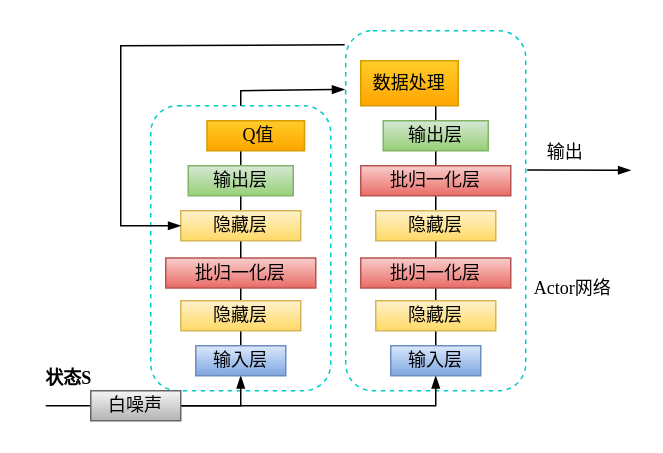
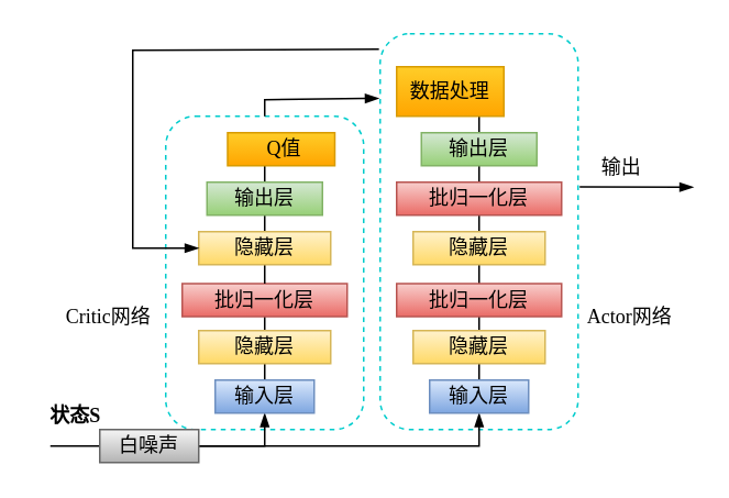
  <mxCell id="0" />
  <mxCell id="1" parent="0" />
  <mxCell id="2" value="" style="rounded=1;whiteSpace=wrap;html=1;strokeColor=#00CCCC;dashed=1;" vertex="1" parent="1"><mxGeometry x="230" y="20" width="120" height="240" as="geometry" /></mxCell>
  <mxCell id="3" value="" style="rounded=1;whiteSpace=wrap;html=1;strokeColor=#00CCCC;dashed=1;" vertex="1" parent="1"><mxGeometry x="100" y="70" width="120" height="190" as="geometry" /></mxCell>
  <mxCell id="4" style="edgeStyle=orthogonalEdgeStyle;rounded=0;orthogonalLoop=1;jettySize=auto;html=1;exitX=1;exitY=0.5;exitDx=0;exitDy=0;entryX=0.5;entryY=1;entryDx=0;entryDy=0;endArrow=blockThin;endFill=1;" edge="1" parent="1" source="7" target="12"><mxGeometry relative="1" as="geometry"><mxPoint x="290" y="240" as="targetPoint" /></mxGeometry></mxCell>
  <mxCell id="5" style="edgeStyle=orthogonalEdgeStyle;rounded=0;orthogonalLoop=1;jettySize=auto;html=1;entryX=0.5;entryY=1;entryDx=0;entryDy=0;endArrow=blockThin;endFill=1;" edge="1" parent="1" source="7" target="10"><mxGeometry relative="1" as="geometry"><mxPoint x="160" y="240" as="targetPoint" /><Array as="points"><mxPoint x="160" y="270" /></Array></mxGeometry></mxCell>
  <mxCell id="6" style="edgeStyle=orthogonalEdgeStyle;rounded=0;orthogonalLoop=1;jettySize=auto;html=1;endArrow=none;endFill=0;" edge="1" parent="1" source="7"><mxGeometry relative="1" as="geometry"><mxPoint x="30" y="270" as="targetPoint" /></mxGeometry></mxCell>
  <mxCell id="7" value="&lt;font face=&quot;Times New Roman&quot;&gt;白噪声&lt;/font&gt;" style="rounded=0;whiteSpace=wrap;html=1;fillColor=#f5f5f5;gradientColor=#b3b3b3;strokeColor=#666666;" vertex="1" parent="1"><mxGeometry x="60" y="260" width="60" height="20" as="geometry" /></mxCell>
  <mxCell id="8" value="&lt;b&gt;&lt;font face=&quot;Times New Roman&quot;&gt;状态S&lt;/font&gt;&lt;/b&gt;" style="text;html=1;align=center;verticalAlign=middle;resizable=0;points=[];autosize=1;strokeColor=none;fillColor=none;" vertex="1" parent="1"><mxGeometry y="237" width="50" height="30" as="geometry" x="20" /></mxCell>
  <mxCell id="9" style="edgeStyle=orthogonalEdgeStyle;rounded=0;orthogonalLoop=1;jettySize=auto;html=1;exitX=0.5;exitY=0;exitDx=0;exitDy=0;endArrow=none;endFill=0;entryX=0.5;entryY=1;entryDx=0;entryDy=0;" edge="1" parent="1" source="10" target="14"><mxGeometry relative="1" as="geometry"><mxPoint x="159.857" y="200" as="targetPoint" /></mxGeometry></mxCell>
  <mxCell id="10" value="&lt;font face=&quot;Times New Roman&quot;&gt;输入层&lt;/font&gt;" style="rounded=0;whiteSpace=wrap;html=1;fillColor=#dae8fc;gradientColor=#7ea6e0;strokeColor=#6c8ebf;" vertex="1" parent="1"><mxGeometry x="130" y="230" width="60" height="20" as="geometry" /></mxCell>
  <mxCell id="11" style="edgeStyle=orthogonalEdgeStyle;rounded=0;orthogonalLoop=1;jettySize=auto;html=1;entryX=0.5;entryY=1;entryDx=0;entryDy=0;endArrow=none;endFill=0;" edge="1" parent="1" source="12" target="16"><mxGeometry relative="1" as="geometry" /></mxCell>
  <mxCell id="12" value="&lt;font face=&quot;Times New Roman&quot;&gt;输入层&lt;/font&gt;" style="rounded=0;whiteSpace=wrap;html=1;fillColor=#dae8fc;gradientColor=#7ea6e0;strokeColor=#6c8ebf;" vertex="1" parent="1"><mxGeometry x="260" y="230" width="60" height="20" as="geometry" /></mxCell>
  <mxCell id="13" style="edgeStyle=orthogonalEdgeStyle;rounded=0;orthogonalLoop=1;jettySize=auto;html=1;endArrow=none;endFill=0;entryX=0.5;entryY=1;entryDx=0;entryDy=0;" edge="1" parent="1" source="14" target="17"><mxGeometry relative="1" as="geometry"><mxPoint x="160" y="160" as="targetPoint" /></mxGeometry></mxCell>
  <mxCell id="14" value="&lt;font face=&quot;Times New Roman&quot;&gt;隐藏层&lt;/font&gt;" style="rounded=0;whiteSpace=wrap;html=1;fillColor=#fff2cc;gradientColor=#ffd966;strokeColor=#d6b656;" vertex="1" parent="1"><mxGeometry x="120" y="200" width="80" height="20" as="geometry" /></mxCell>
  <mxCell id="15" style="edgeStyle=orthogonalEdgeStyle;rounded=0;orthogonalLoop=1;jettySize=auto;html=1;exitX=0.5;exitY=0;exitDx=0;exitDy=0;endArrow=none;endFill=0;" edge="1" parent="1" source="16" target="25"><mxGeometry relative="1" as="geometry" /></mxCell>
  <mxCell id="16" value="&lt;font face=&quot;Times New Roman&quot;&gt;隐藏层&lt;/font&gt;" style="rounded=0;whiteSpace=wrap;html=1;fillColor=#fff2cc;gradientColor=#ffd966;strokeColor=#d6b656;" vertex="1" parent="1"><mxGeometry x="250" y="200" width="80" height="20" as="geometry" /></mxCell>
  <mxCell id="17" value="&lt;font face=&quot;Times New Roman&quot;&gt;批归一化层&lt;/font&gt;" style="rounded=0;whiteSpace=wrap;html=1;fillColor=#f8cecc;gradientColor=#ea6b66;strokeColor=#b85450;" vertex="1" parent="1"><mxGeometry x="110" y="171.5" width="100" height="20" as="geometry" /></mxCell>
  <mxCell id="18" style="edgeStyle=orthogonalEdgeStyle;rounded=0;orthogonalLoop=1;jettySize=auto;html=1;exitX=0.5;exitY=0;exitDx=0;exitDy=0;endArrow=none;endFill=0;entryX=0.5;entryY=1;entryDx=0;entryDy=0;" edge="1" parent="1" source="17" target="20"><mxGeometry relative="1" as="geometry"><mxPoint x="159.857" y="110" as="targetPoint" /><mxPoint x="160" y="140" as="sourcePoint" /></mxGeometry></mxCell>
  <mxCell id="19" style="edgeStyle=orthogonalEdgeStyle;rounded=0;orthogonalLoop=1;jettySize=auto;html=1;entryX=0.5;entryY=1;entryDx=0;entryDy=0;endArrow=none;endFill=0;" edge="1" parent="1" source="20" target="22"><mxGeometry relative="1" as="geometry" /></mxCell>
  <mxCell id="20" value="&lt;font face=&quot;Times New Roman&quot;&gt;隐藏层&lt;/font&gt;" style="rounded=0;whiteSpace=wrap;html=1;fillColor=#fff2cc;gradientColor=#ffd966;strokeColor=#d6b656;" vertex="1" parent="1"><mxGeometry x="120" y="140" width="80" height="20" as="geometry" /></mxCell>
  <mxCell id="21" style="edgeStyle=orthogonalEdgeStyle;rounded=0;orthogonalLoop=1;jettySize=auto;html=1;endArrow=none;endFill=0;entryX=0.5;entryY=1;entryDx=0;entryDy=0;" edge="1" parent="1" source="22" target="23"><mxGeometry relative="1" as="geometry"><mxPoint x="160" y="80" as="targetPoint" /></mxGeometry></mxCell>
  <mxCell id="22" value="&lt;font face=&quot;Times New Roman&quot;&gt;输出层&lt;/font&gt;" style="rounded=0;whiteSpace=wrap;html=1;fillColor=#d5e8d4;gradientColor=#97d077;strokeColor=#82b366;" vertex="1" parent="1"><mxGeometry x="125" y="110" width="70" height="20" as="geometry" /></mxCell>
  <mxCell id="23" value="&lt;font face=&quot;Times New Roman&quot;&gt;&amp;nbsp;Q值&lt;/font&gt;" style="rounded=0;whiteSpace=wrap;html=1;fillColor=#ffcd28;gradientColor=#ffa500;strokeColor=#d79b00;" vertex="1" parent="1"><mxGeometry x="137.5" y="80" width="65" height="20" as="geometry" /></mxCell>
  <mxCell id="24" style="edgeStyle=orthogonalEdgeStyle;rounded=0;orthogonalLoop=1;jettySize=auto;html=1;entryX=0.5;entryY=1;entryDx=0;entryDy=0;endArrow=none;endFill=0;" edge="1" parent="1" source="25" target="27"><mxGeometry relative="1" as="geometry" /></mxCell>
  <mxCell id="25" value="&lt;font face=&quot;Times New Roman&quot;&gt;批归一化层&lt;/font&gt;" style="rounded=0;whiteSpace=wrap;html=1;fillColor=#f8cecc;gradientColor=#ea6b66;strokeColor=#b85450;" vertex="1" parent="1"><mxGeometry x="240" y="171.5" width="100" height="20" as="geometry" /></mxCell>
  <mxCell id="26" style="edgeStyle=orthogonalEdgeStyle;rounded=0;orthogonalLoop=1;jettySize=auto;html=1;entryX=0.5;entryY=1;entryDx=0;entryDy=0;endArrow=none;endFill=0;" edge="1" parent="1" source="27" target="29"><mxGeometry relative="1" as="geometry" /></mxCell>
  <mxCell id="27" value="&lt;font face=&quot;Times New Roman&quot;&gt;隐藏层&lt;/font&gt;" style="rounded=0;whiteSpace=wrap;html=1;fillColor=#fff2cc;gradientColor=#ffd966;strokeColor=#d6b656;" vertex="1" parent="1"><mxGeometry x="250" y="140" width="80" height="20" as="geometry" /></mxCell>
  <mxCell id="28" style="edgeStyle=orthogonalEdgeStyle;rounded=0;orthogonalLoop=1;jettySize=auto;html=1;entryX=0.5;entryY=1;entryDx=0;entryDy=0;endArrow=none;endFill=0;" edge="1" parent="1" source="29" target="31"><mxGeometry relative="1" as="geometry" /></mxCell>
  <mxCell id="29" value="&lt;font face=&quot;Times New Roman&quot;&gt;批归一化层&lt;/font&gt;" style="rounded=0;whiteSpace=wrap;html=1;fillColor=#f8cecc;gradientColor=#ea6b66;strokeColor=#b85450;" vertex="1" parent="1"><mxGeometry x="240" y="110" width="100" height="20" as="geometry" /></mxCell>
  <mxCell id="30" style="edgeStyle=orthogonalEdgeStyle;rounded=0;orthogonalLoop=1;jettySize=auto;html=1;endArrow=none;endFill=0;entryX=0.5;entryY=1;entryDx=0;entryDy=0;" edge="1" parent="1" source="31" target="32"><mxGeometry relative="1" as="geometry"><mxPoint x="290" y="30" as="targetPoint" /></mxGeometry></mxCell>
  <mxCell id="31" value="&lt;font face=&quot;Times New Roman&quot;&gt;输出层&lt;/font&gt;" style="rounded=0;whiteSpace=wrap;html=1;fillColor=#d5e8d4;gradientColor=#97d077;strokeColor=#82b366;" vertex="1" parent="1"><mxGeometry x="255" y="80" width="70" height="20" as="geometry" /></mxCell>
  <mxCell id="32" value="&lt;font face=&quot;Times New Roman&quot;&gt;数据处理&lt;/font&gt;" style="rounded=0;whiteSpace=wrap;html=1;fillColor=#ffcd28;gradientColor=#ffa500;strokeColor=#d79b00;" vertex="1" parent="1"><mxGeometry x="240" y="40" width="65" height="30" as="geometry" /></mxCell>
  <mxCell id="33" value="" style="endArrow=blockThin;html=1;rounded=0;exitX=0.5;exitY=0;exitDx=0;exitDy=0;endFill=1;entryX=-0.006;entryY=0.163;entryDx=0;entryDy=0;entryPerimeter=0;" edge="1" parent="1" source="3" target="2"><mxGeometry width="50" height="50" relative="1" as="geometry"><mxPoint x="30" y="60" as="sourcePoint" /><mxPoint x="220" y="50" as="targetPoint" /><Array as="points"><mxPoint x="160" y="60" /></Array></mxGeometry></mxCell>
  <mxCell id="34" value="" style="endArrow=blockThin;html=1;rounded=0;exitX=-0.006;exitY=0.039;exitDx=0;exitDy=0;entryX=0;entryY=0.5;entryDx=0;entryDy=0;endFill=1;exitPerimeter=0;" edge="1" parent="1" source="2" target="20"><mxGeometry width="50" height="50" relative="1" as="geometry"><mxPoint x="130" y="50" as="sourcePoint" /><mxPoint x="70" y="150" as="targetPoint" /><Array as="points"><mxPoint x="80" y="30" /><mxPoint x="80" y="150" /></Array></mxGeometry></mxCell>
  <mxCell id="35" value="" style="endArrow=blockThin;html=1;rounded=0;exitX=1.008;exitY=0.387;exitDx=0;exitDy=0;exitPerimeter=0;endFill=1;" edge="1" parent="1" source="2"><mxGeometry width="50" height="50" relative="1" as="geometry"><mxPoint x="390" y="150" as="sourcePoint" /><mxPoint x="420" y="113" as="targetPoint" /></mxGeometry></mxCell>
+ <mxCell id="36" value="&lt;font face=&quot;Times New Roman&quot;&gt;Critic网络&lt;br&gt;&lt;/font&gt;" style="text;html=1;align=center;verticalAlign=middle;resizable=0;points=[];autosize=1;strokeColor=none;fillColor=none;" vertex="1" parent="1"><mxGeometry x="30" y="177" width="70" height="30" as="geometry" /></mxCell>
  <mxCell id="37" value="&lt;font face=&quot;Times New Roman&quot;&gt;Actor网络&lt;br&gt;&lt;/font&gt;" style="text;html=1;align=center;verticalAlign=middle;resizable=0;points=[];autosize=1;strokeColor=none;fillColor=none;" vertex="1" parent="1"><mxGeometry x="346" y="177" width="70" height="30" as="geometry" /></mxCell>
  <mxCell id="38" value="&lt;font face=&quot;Times New Roman&quot;&gt;输出&lt;/font&gt;" style="text;html=1;align=center;verticalAlign=middle;resizable=0;points=[];autosize=1;strokeColor=none;fillColor=none;" vertex="1" parent="1"><mxGeometry x="351" y="86" width="50" height="30" as="geometry" /></mxCell>
